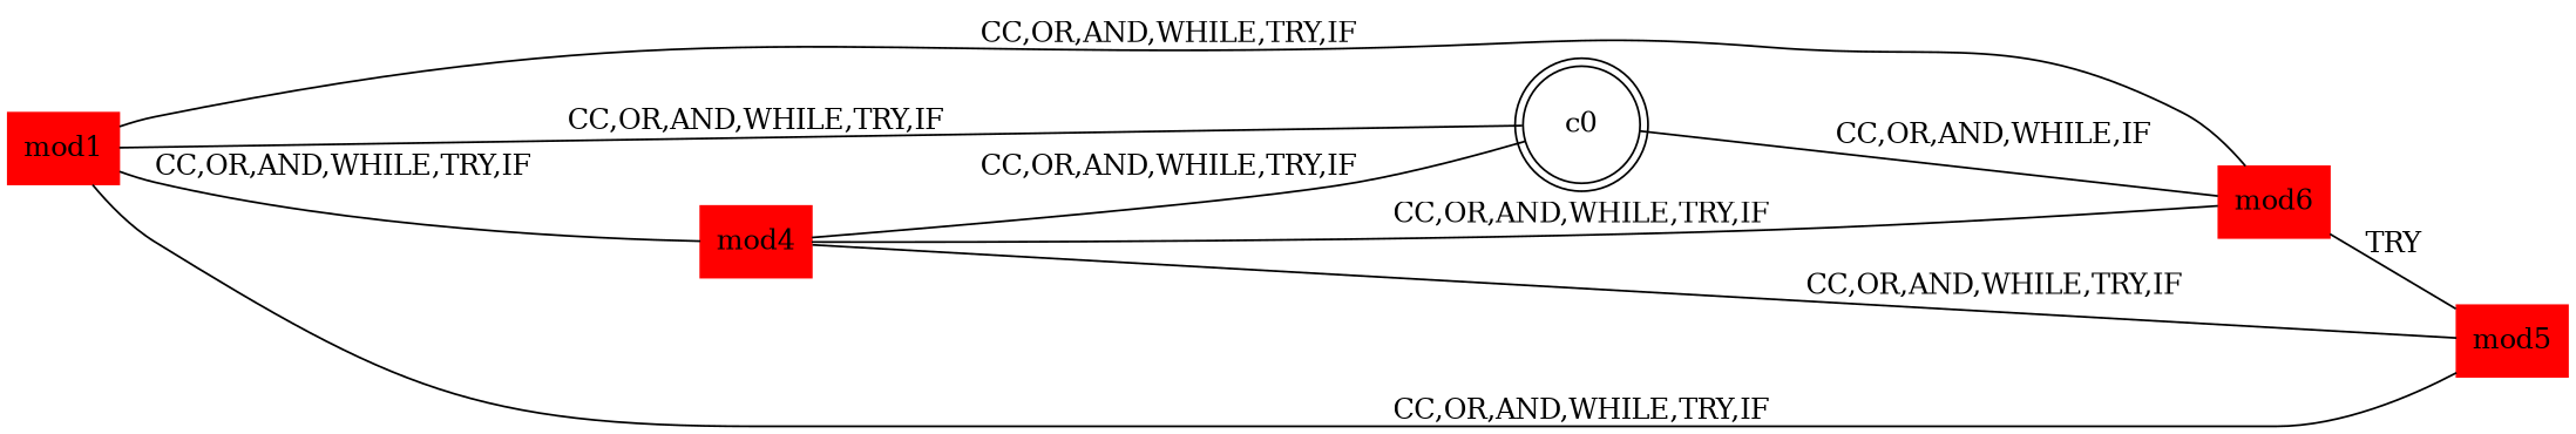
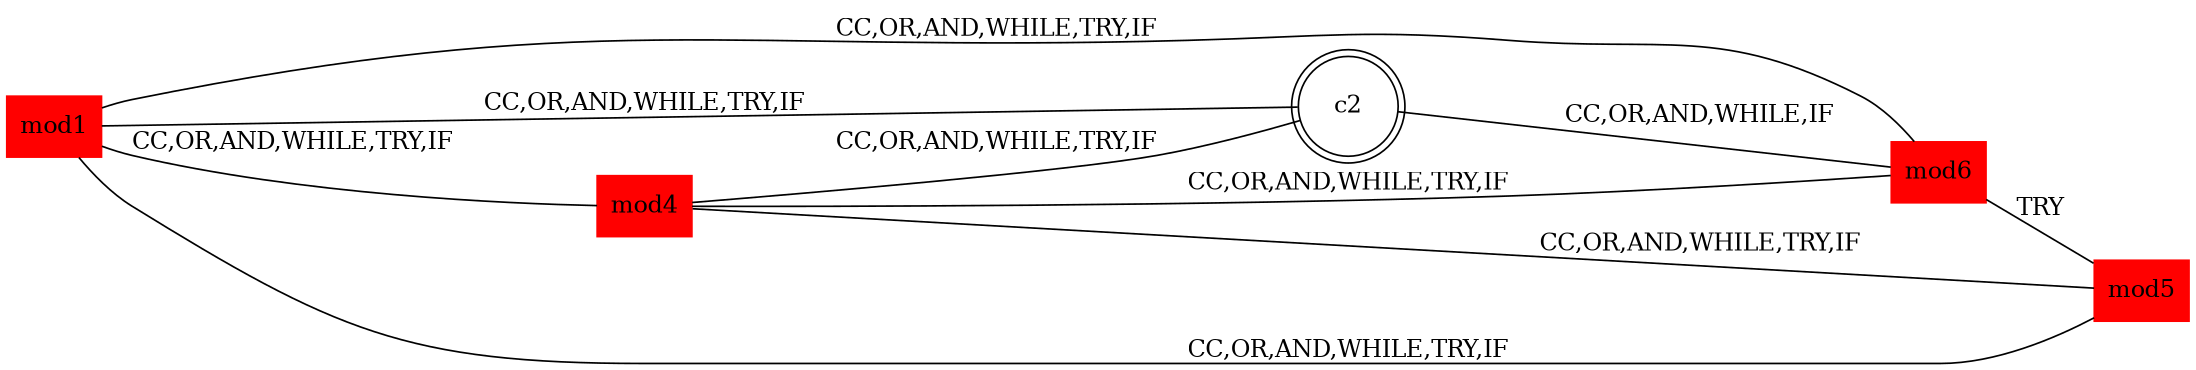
  graph {
    rankdir=LR
    node [shape=rectangle color=red style=filled]
-   c0 [shape=doublecircle color="" style=""]
+   c0 [shape=doublecircle label=c2 color="" style=""]
    mod6
    mod5
    mod1
    mod4
    c0 -- mod6 [label="CC,OR,AND,WHILE,IF"]
    mod6 -- mod5 [label=TRY]
    mod1 -- c0 [label="CC,OR,AND,WHILE,TRY,IF"]
    mod1 -- mod6 [label="CC,OR,AND,WHILE,TRY,IF"]
    mod1 -- mod5 [label="CC,OR,AND,WHILE,TRY,IF"]
    mod1 -- mod4 [label="CC,OR,AND,WHILE,TRY,IF"]
    mod4 -- c0 [label="CC,OR,AND,WHILE,TRY,IF"]
    mod4 -- mod6 [label="CC,OR,AND,WHILE,TRY,IF"]
    mod4 -- mod5 [label="CC,OR,AND,WHILE,TRY,IF"]
  }
